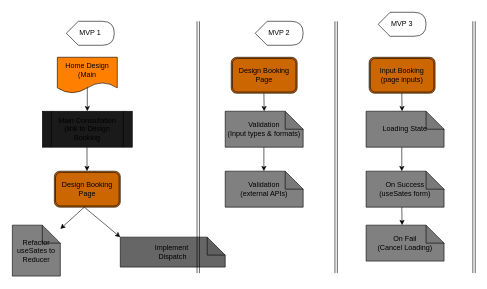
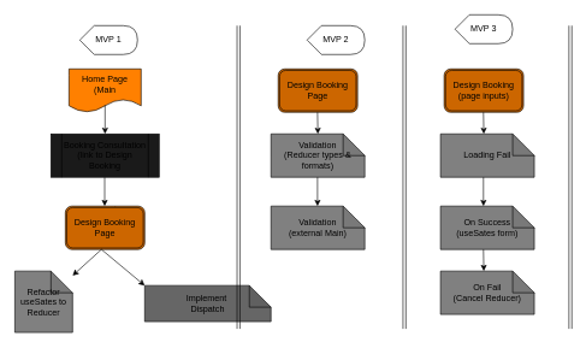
  <mxCell id="0" />
  <mxCell id="1" parent="0" />
  <mxCell id="2" value="MVP 1" style="shape=display;whiteSpace=wrap;html=1;" vertex="1" parent="1"><mxGeometry x="110" y="35" width="80" height="40" as="geometry" /></mxCell>
  <mxCell id="3" value="MVP 2" style="shape=display;whiteSpace=wrap;html=1;" vertex="1" parent="1"><mxGeometry x="425" y="35" width="80" height="40" as="geometry" /></mxCell>
  <mxCell id="4" value="MVP 3" style="shape=display;whiteSpace=wrap;html=1;" vertex="1" parent="1"><mxGeometry x="630" y="20" width="80" height="40" as="geometry" /></mxCell>
- <mxCell id="5" value="Home Design &lt;br&gt;(Main" style="shape=document;whiteSpace=wrap;html=1;boundedLbl=1;fillColor=#FF8000;" vertex="1" parent="1"><mxGeometry x="95" y="95" width="100" height="60" as="geometry" /></mxCell>
- <mxCell id="6" value="Main Consultation&lt;br&gt;(link to Design Booking" style="shape=process;whiteSpace=wrap;html=1;backgroundOutline=1;fillColor=#1A1A1A;" vertex="1" parent="1"><mxGeometry x="70" y="185" width="150" height="60" as="geometry" /></mxCell>
+ <mxCell id="5" value="Home Page &lt;br&gt;(Main" style="shape=document;whiteSpace=wrap;html=1;boundedLbl=1;fillColor=#FF8000;" vertex="1" parent="1"><mxGeometry x="95" y="95" width="100" height="60" as="geometry" /></mxCell>
+ <mxCell id="6" value="Booking Consultation&lt;br&gt;(link to Design Booking" style="shape=process;whiteSpace=wrap;html=1;backgroundOutline=1;fillColor=#1A1A1A;" vertex="1" parent="1"><mxGeometry x="70" y="185" width="150" height="60" as="geometry" /></mxCell>
  <mxCell id="7" value="Refactor&lt;br&gt;useSates to Reducer" style="shape=note;whiteSpace=wrap;html=1;backgroundOutline=1;darkOpacity=0.05;fillColor=#808080;" vertex="1" parent="1"><mxGeometry x="20" y="375" width="80" height="85" as="geometry" /></mxCell>
  <mxCell id="8" value="Implement&amp;nbsp;&lt;br&gt;Dispatch" style="shape=note;whiteSpace=wrap;html=1;backgroundOutline=1;darkOpacity=0.05;fillColor=#666666;" vertex="1" parent="1"><mxGeometry x="200" y="395" width="175" height="50" as="geometry" /></mxCell>
  <mxCell id="9" value="" style="edgeStyle=none;orthogonalLoop=1;jettySize=auto;html=1;entryX=0.5;entryY=0;entryDx=0;entryDy=0;" edge="1" parent="1" target="6"><mxGeometry width="100" relative="1" as="geometry"><mxPoint x="145" y="145" as="sourcePoint" /><mxPoint x="180" y="205" as="targetPoint" /><Array as="points" /></mxGeometry></mxCell>
  <mxCell id="10" value="" style="edgeStyle=none;orthogonalLoop=1;jettySize=auto;html=1;entryX=0.5;entryY=0;entryDx=0;entryDy=0;" edge="1" parent="1"><mxGeometry width="100" relative="1" as="geometry"><mxPoint x="144.5" y="245" as="sourcePoint" /><mxPoint x="144.5" y="285" as="targetPoint" /><Array as="points" /></mxGeometry></mxCell>
  <mxCell id="11" value="" style="edgeStyle=none;orthogonalLoop=1;jettySize=auto;html=1;entryX=0.5;entryY=0;entryDx=0;entryDy=0;startArrow=none;" edge="1" parent="1" source="12"><mxGeometry width="100" relative="1" as="geometry"><mxPoint x="180" y="265" as="sourcePoint" /><mxPoint x="154.5" y="295" as="targetPoint" /><Array as="points" /></mxGeometry></mxCell>
  <mxCell id="12" value="Design Booking Page" style="shape=ext;double=1;rounded=1;whiteSpace=wrap;html=1;fillColor=#CC6600;" vertex="1" parent="1"><mxGeometry x="90" y="285" width="110" height="60" as="geometry" /></mxCell>
  <mxCell id="13" value="" style="edgeStyle=none;orthogonalLoop=1;jettySize=auto;html=1;" edge="1" parent="1" target="7"><mxGeometry width="100" relative="1" as="geometry"><mxPoint x="140" y="345" as="sourcePoint" /><mxPoint x="144.5" y="385" as="targetPoint" /><Array as="points" /></mxGeometry></mxCell>
  <mxCell id="14" value="" style="edgeStyle=none;orthogonalLoop=1;jettySize=auto;html=1;entryX=0;entryY=0;entryDx=0;entryDy=0;entryPerimeter=0;" edge="1" parent="1" target="8"><mxGeometry width="100" relative="1" as="geometry"><mxPoint x="140" y="345" as="sourcePoint" /><mxPoint x="140" y="385" as="targetPoint" /><Array as="points" /></mxGeometry></mxCell>
  <mxCell id="15" value="" style="edgeStyle=none;orthogonalLoop=1;jettySize=auto;html=1;endArrow=classic;startArrow=classic;endSize=8;startSize=8;shape=link;" edge="1" parent="1"><mxGeometry width="100" relative="1" as="geometry"><mxPoint x="330" y="35" as="sourcePoint" /><mxPoint x="330" y="455" as="targetPoint" /><Array as="points" /></mxGeometry></mxCell>
  <mxCell id="16" value="Design Booking&lt;br&gt;Page" style="shape=ext;double=1;rounded=1;whiteSpace=wrap;html=1;fillColor=#CC6600;" vertex="1" parent="1"><mxGeometry x="385" y="95" width="110" height="60" as="geometry" /></mxCell>
- <mxCell id="17" value="Validation&lt;br&gt;(Input types &amp;amp; formats)" style="shape=note;whiteSpace=wrap;html=1;backgroundOutline=1;darkOpacity=0.05;fillColor=#808080;" vertex="1" parent="1"><mxGeometry x="375" y="185" width="130" height="60" as="geometry" /></mxCell>
- <mxCell id="18" value="Validation&lt;br&gt;(external APIs)" style="shape=note;whiteSpace=wrap;html=1;backgroundOutline=1;darkOpacity=0.05;fillColor=#808080;" vertex="1" parent="1"><mxGeometry x="375" y="285" width="130" height="60" as="geometry" /></mxCell>
+ <mxCell id="17" value="Validation&lt;br&gt;(Reducer types &amp;amp; formats)" style="shape=note;whiteSpace=wrap;html=1;backgroundOutline=1;darkOpacity=0.05;fillColor=#808080;" vertex="1" parent="1"><mxGeometry x="375" y="185" width="130" height="60" as="geometry" /></mxCell>
+ <mxCell id="18" value="Validation&lt;br&gt;(external Main)" style="shape=note;whiteSpace=wrap;html=1;backgroundOutline=1;darkOpacity=0.05;fillColor=#808080;" vertex="1" parent="1"><mxGeometry x="375" y="285" width="130" height="60" as="geometry" /></mxCell>
  <mxCell id="19" value="" style="edgeStyle=none;orthogonalLoop=1;jettySize=auto;html=1;endArrow=classic;startArrow=classic;endSize=8;startSize=8;shape=link;" edge="1" parent="1"><mxGeometry width="100" relative="1" as="geometry"><mxPoint x="560" y="35" as="sourcePoint" /><mxPoint x="560" y="455" as="targetPoint" /><Array as="points" /></mxGeometry></mxCell>
  <mxCell id="20" value="" style="edgeStyle=none;orthogonalLoop=1;jettySize=auto;html=1;endArrow=classic;startArrow=classic;endSize=8;startSize=8;shape=link;" edge="1" parent="1"><mxGeometry width="100" relative="1" as="geometry"><mxPoint x="790" y="35" as="sourcePoint" /><mxPoint x="790" y="455" as="targetPoint" /><Array as="points" /></mxGeometry></mxCell>
- <mxCell id="21" value="Input Booking&lt;br&gt;(page inputs)" style="shape=ext;double=1;rounded=1;whiteSpace=wrap;html=1;fillColor=#CC6600;" vertex="1" parent="1"><mxGeometry x="615" y="95" width="110" height="60" as="geometry" /></mxCell>
- <mxCell id="22" value="Loading State" style="shape=note;whiteSpace=wrap;html=1;backgroundOutline=1;darkOpacity=0.05;fillColor=#808080;" vertex="1" parent="1"><mxGeometry x="610" y="185" width="130" height="60" as="geometry" /></mxCell>
+ <mxCell id="21" value="Design Booking&lt;br&gt;(page inputs)" style="shape=ext;double=1;rounded=1;whiteSpace=wrap;html=1;fillColor=#CC6600;" vertex="1" parent="1"><mxGeometry x="615" y="95" width="110" height="60" as="geometry" /></mxCell>
+ <mxCell id="22" value="Loading Fail" style="shape=note;whiteSpace=wrap;html=1;backgroundOutline=1;darkOpacity=0.05;fillColor=#808080;" vertex="1" parent="1"><mxGeometry x="610" y="185" width="130" height="60" as="geometry" /></mxCell>
  <mxCell id="23" value="On Success&lt;br&gt;(useSates form)" style="shape=note;whiteSpace=wrap;html=1;backgroundOutline=1;darkOpacity=0.05;fillColor=#808080;" vertex="1" parent="1"><mxGeometry x="610" y="285" width="130" height="60" as="geometry" /></mxCell>
- <mxCell id="24" value="On Fail&lt;br&gt;(Cancel Loading)" style="shape=note;whiteSpace=wrap;html=1;backgroundOutline=1;darkOpacity=0.05;fillColor=#808080;" vertex="1" parent="1"><mxGeometry x="610" y="375" width="130" height="60" as="geometry" /></mxCell>
+ <mxCell id="24" value="On Fail&lt;br&gt;(Cancel Reducer)" style="shape=note;whiteSpace=wrap;html=1;backgroundOutline=1;darkOpacity=0.05;fillColor=#808080;" vertex="1" parent="1"><mxGeometry x="610" y="375" width="130" height="60" as="geometry" /></mxCell>
  <mxCell id="25" value="" style="edgeStyle=none;orthogonalLoop=1;jettySize=auto;html=1;" edge="1" parent="1"><mxGeometry width="100" relative="1" as="geometry"><mxPoint x="439.5" y="155" as="sourcePoint" /><mxPoint x="440" y="185" as="targetPoint" /><Array as="points" /></mxGeometry></mxCell>
  <mxCell id="26" value="" style="edgeStyle=none;orthogonalLoop=1;jettySize=auto;html=1;entryX=0.5;entryY=0;entryDx=0;entryDy=0;" edge="1" parent="1"><mxGeometry width="100" relative="1" as="geometry"><mxPoint x="439.5" y="245" as="sourcePoint" /><mxPoint x="439.5" y="285" as="targetPoint" /><Array as="points" /></mxGeometry></mxCell>
  <mxCell id="27" value="" style="edgeStyle=none;orthogonalLoop=1;jettySize=auto;html=1;" edge="1" parent="1"><mxGeometry width="100" relative="1" as="geometry"><mxPoint x="669.5" y="155" as="sourcePoint" /><mxPoint x="670" y="185" as="targetPoint" /><Array as="points" /></mxGeometry></mxCell>
  <mxCell id="28" value="" style="edgeStyle=none;orthogonalLoop=1;jettySize=auto;html=1;entryX=0.5;entryY=0;entryDx=0;entryDy=0;" edge="1" parent="1"><mxGeometry width="100" relative="1" as="geometry"><mxPoint x="669.5" y="245" as="sourcePoint" /><mxPoint x="669.5" y="285" as="targetPoint" /><Array as="points" /></mxGeometry></mxCell>
  <mxCell id="29" value="" style="edgeStyle=none;orthogonalLoop=1;jettySize=auto;html=1;" edge="1" parent="1"><mxGeometry width="100" relative="1" as="geometry"><mxPoint x="669.5" y="345" as="sourcePoint" /><mxPoint x="670" y="375" as="targetPoint" /><Array as="points" /></mxGeometry></mxCell>
